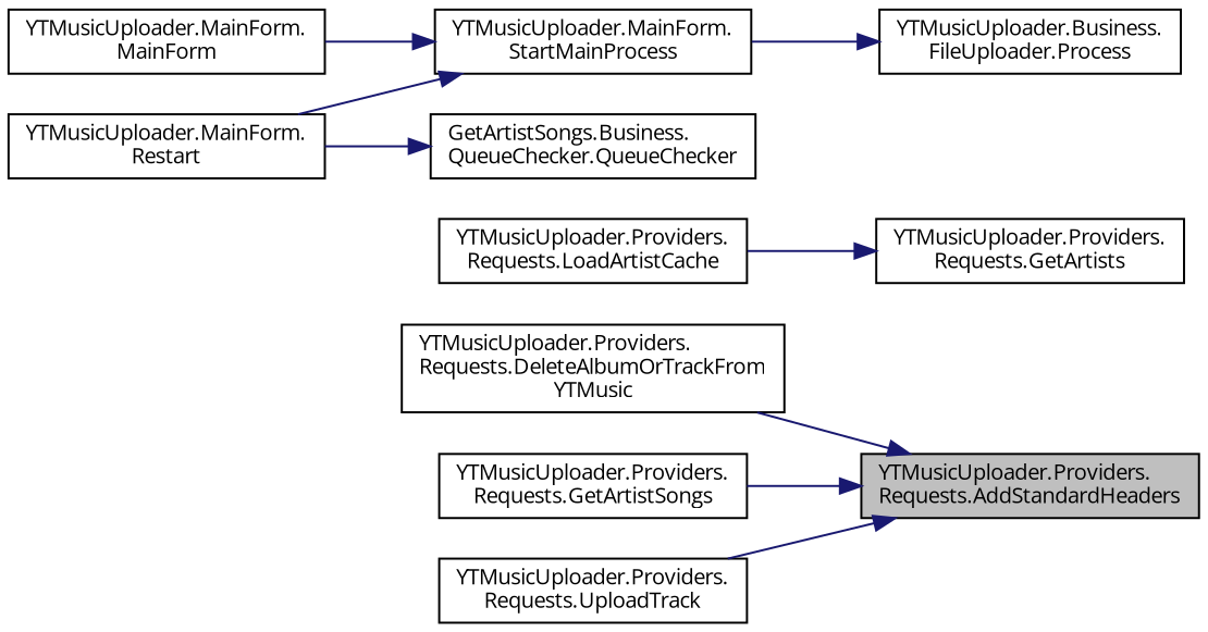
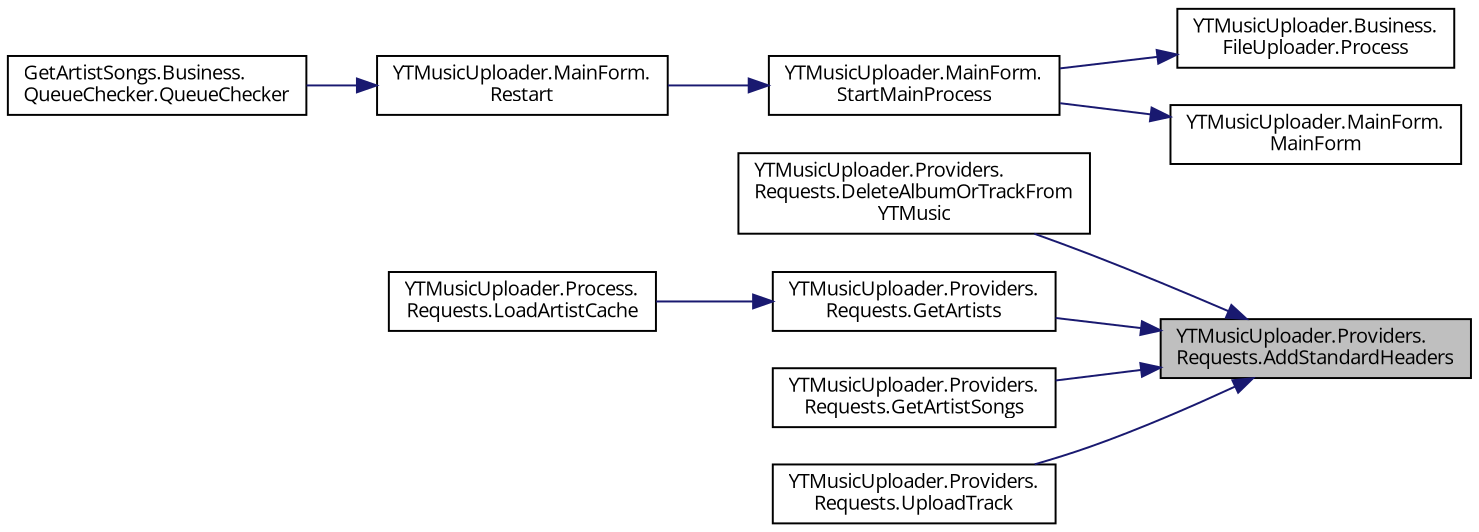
  digraph {
    fontname="Open Sans"
    rankdir=RL
    node [color=black fillcolor=white fontname="Open Sans" fontsize=10 shape=record style=filled]
    edge [color=midnightblue dir=back fontname="Open Sans" fontsize=10 labelfontname=Helvetica labelfontsize=10 style=solid]
    n1 [fillcolor=grey75 fontcolor=black height=0.2 label="YTMusicUploader.Providers.\lRequests.AddStandardHeaders" width=0.4]
    n2 [height=0.2 label="YTMusicUploader.Providers.\lRequests.DeleteAlbumOrTrackFrom\lYTMusic" width=0.4]
    n3 [height=0.2 label="YTMusicUploader.Providers.\lRequests.GetArtists" width=0.4]
    n4 [height=0.2 label="YTMusicUploader.Providers.\lRequests.GetArtistSongs" width=0.4]
    n5 [height=0.2 label="YTMusicUploader.Providers.\lRequests.UploadTrack" width=0.4]
-   n6 [height=0.2 label="YTMusicUploader.Providers.\lRequests.LoadArtistCache" width=0.4]
+   n6 [height=0.2 label="YTMusicUploader.Process.\lRequests.LoadArtistCache" width=0.4]
    n7 [height=0.2 label="YTMusicUploader.Business.\lFileUploader.Process" width=0.4]
    n8 [height=0.2 label="YTMusicUploader.MainForm.\lStartMainProcess" width=0.4]
    n9 [height=0.2 label="YTMusicUploader.MainForm.\lMainForm" width=0.4]
    n10 [height=0.2 label="YTMusicUploader.MainForm.\lRestart" width=0.4]
    n11 [height=0.2 label="GetArtistSongs.Business.\lQueueChecker.QueueChecker" width=0.4]
    n1 -> n2
+   n1 -> n3
    n1 -> n4
    n1 -> n5
    n3 -> n6
    n7 -> n8
-   n8 -> n9
+   n9 -> n8
    n8 -> n10
-   n11 -> n10
+   n10 -> n11
  }
